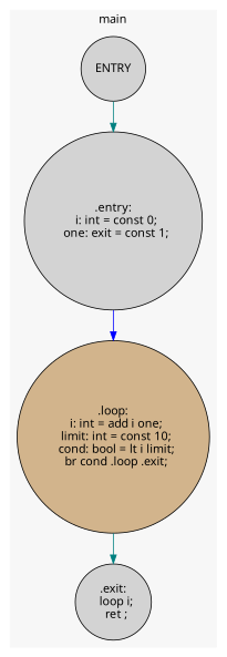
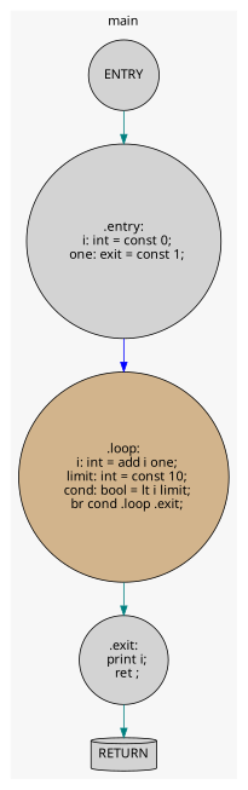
  digraph {
    fontname="Noto Sans"
    node [fillcolor=lightgrey fontname="Noto Sans" shape=circle style=filled]
    edge [color=teal fontname="Noto Sans"]
    n1 [label=ENTRY]
    n2 [label=".entry:\n  i: int = const 0;\n  one: exit = const 1;"]
    n3 [fillcolor=tan label=".loop:\n  i: int = add i one;\n  limit: int = const 10;\n  cond: bool = lt i limit;\n  br cond .loop .exit;"]
-   n4 [label=".exit:\n  loop i;\n  ret ;"]
+   n4 [label=".exit:\n  print i;\n  ret ;"]
+   n5 [label=RETURN shape=cylinder]
    subgraph cluster_1 {
      color="#f7f7f7"
      label=main
      rankdir=TB
      style=filled
      n1
      n2
      n3
      n4
+     n5
    }
    n1 -> n2
    n2 -> n3 [color=blue]
    n3 -> n4
+   n4 -> n5
  }
